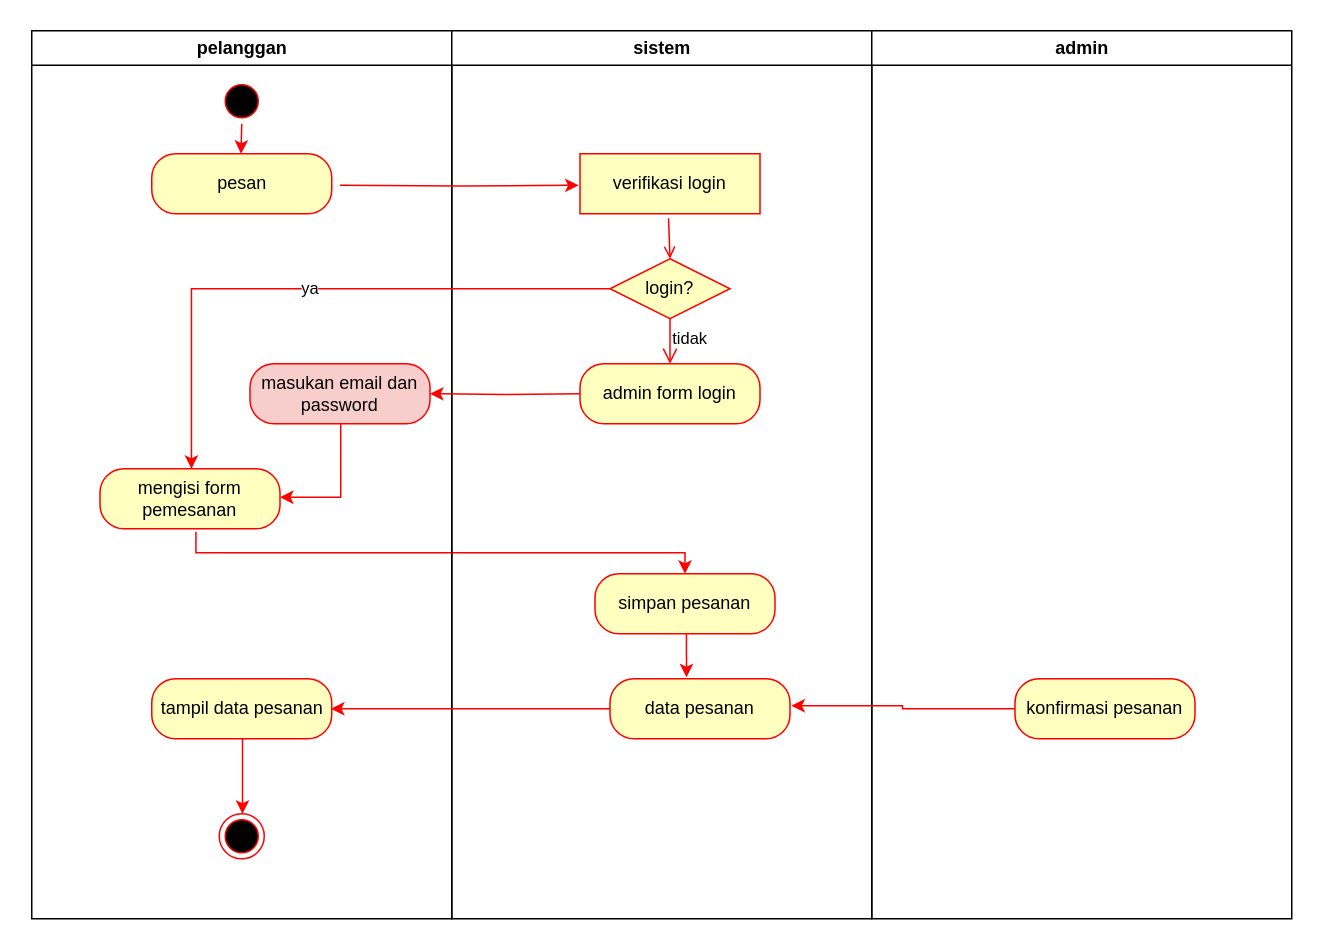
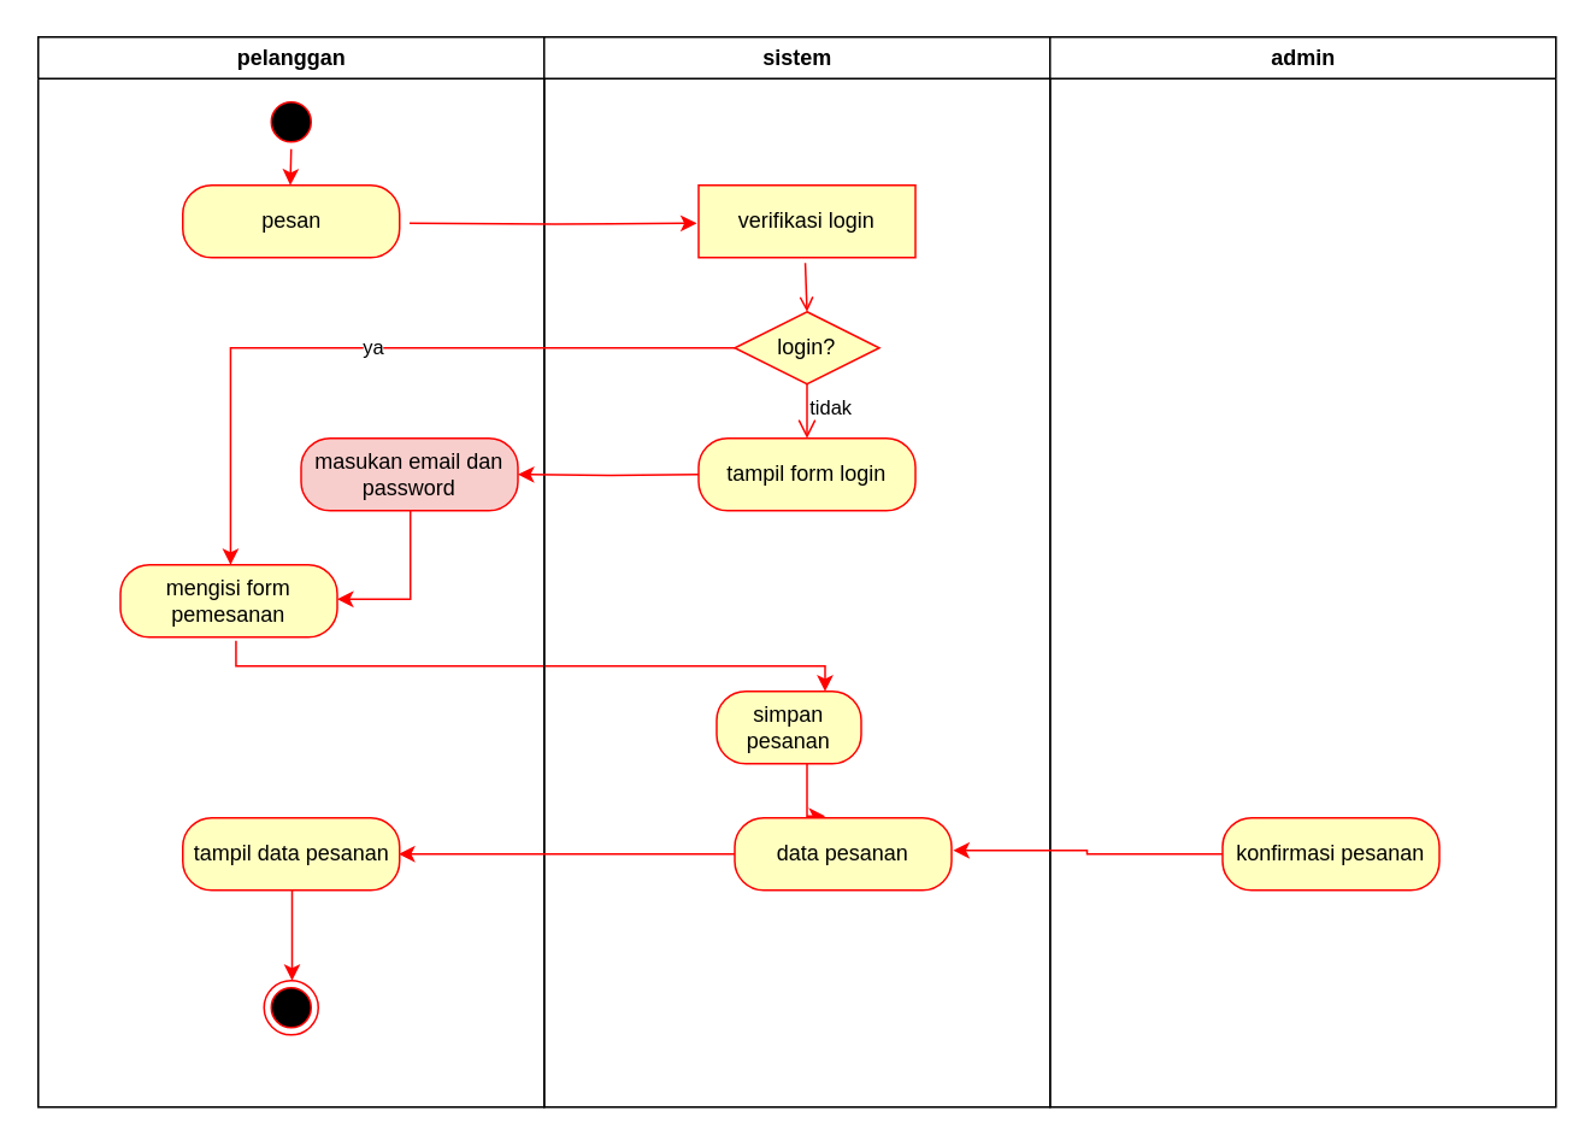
  <mxCell id="0" />
  <mxCell id="1" parent="0" />
  <mxCell id="2" value="pelanggan" style="swimlane;whiteSpace=wrap" parent="1" vertex="1"><mxGeometry x="20.5" y="20" width="280" height="592" as="geometry" /></mxCell>
  <mxCell id="3" style="edgeStyle=orthogonalEdgeStyle;rounded=0;orthogonalLoop=1;jettySize=auto;html=1;exitX=0.5;exitY=1;exitDx=0;exitDy=0;entryX=0.496;entryY=0;entryDx=0;entryDy=0;entryPerimeter=0;strokeColor=#FF0000;" edge="1" parent="2" source="4" target="5"><mxGeometry relative="1" as="geometry" /></mxCell>
  <mxCell id="4" value="" style="ellipse;shape=startState;fillColor=#000000;strokeColor=#ff0000;" parent="2" vertex="1"><mxGeometry x="125" y="32" width="30" height="30" as="geometry" /></mxCell>
  <mxCell id="5" value="pesan" style="rounded=1;whiteSpace=wrap;html=1;arcSize=40;fontColor=#000000;fillColor=#ffffc0;strokeColor=#ff0000;" vertex="1" parent="2"><mxGeometry x="80" y="82" width="120" height="40" as="geometry" /></mxCell>
  <mxCell id="6" style="edgeStyle=elbowEdgeStyle;rounded=0;orthogonalLoop=1;jettySize=auto;html=1;strokeColor=#FF0000;exitX=0.533;exitY=1.05;exitDx=0;exitDy=0;exitPerimeter=0;elbow=vertical;" edge="1" parent="2" source="7"><mxGeometry relative="1" as="geometry"><mxPoint x="435.5" y="362" as="targetPoint" /><mxPoint x="105.5" y="342" as="sourcePoint" /></mxGeometry></mxCell>
  <mxCell id="7" value="mengisi form pemesanan" style="rounded=1;whiteSpace=wrap;html=1;arcSize=40;fontColor=#000000;fillColor=#ffffc0;strokeColor=#ff0000;" vertex="1" parent="2"><mxGeometry x="45.5" y="292" width="120" height="40" as="geometry" /></mxCell>
  <mxCell id="8" style="edgeStyle=elbowEdgeStyle;rounded=0;orthogonalLoop=1;jettySize=auto;html=1;strokeColor=#FF0000;exitX=0.504;exitY=1;exitDx=0;exitDy=0;exitPerimeter=0;entryX=1;entryY=0.475;entryDx=0;entryDy=0;entryPerimeter=0;" edge="1" parent="2" source="9" target="7"><mxGeometry relative="1" as="geometry"><mxPoint x="205.5" y="312" as="targetPoint" /><Array as="points"><mxPoint x="206" y="292" /></Array></mxGeometry></mxCell>
  <mxCell id="9" value="masukan email dan password" style="rounded=1;whiteSpace=wrap;html=1;arcSize=40;fontColor=#000000;fillColor=#f8cecc;strokeColor=#ff0000;" vertex="1" parent="2"><mxGeometry x="145.5" y="222" width="120" height="40" as="geometry" /></mxCell>
  <mxCell id="10" style="edgeStyle=elbowEdgeStyle;rounded=0;orthogonalLoop=1;jettySize=auto;html=1;entryX=0.5;entryY=0;entryDx=0;entryDy=0;strokeColor=#FF0000;" edge="1" parent="2" source="11" target="12"><mxGeometry relative="1" as="geometry" /></mxCell>
  <mxCell id="11" value="tampil data pesanan" style="rounded=1;whiteSpace=wrap;html=1;arcSize=40;fontColor=#000000;fillColor=#ffffc0;strokeColor=#ff0000;" vertex="1" parent="2"><mxGeometry x="80" y="432" width="120" height="40" as="geometry" /></mxCell>
  <mxCell id="12" value="" style="ellipse;html=1;shape=endState;fillColor=#000000;strokeColor=#ff0000;" vertex="1" parent="2"><mxGeometry x="125" y="522" width="30" height="30" as="geometry" /></mxCell>
  <mxCell id="13" value="sistem" style="swimlane;whiteSpace=wrap" parent="1" vertex="1"><mxGeometry x="300.5" y="20" width="280" height="592" as="geometry" /></mxCell>
  <mxCell id="14" style="edgeStyle=orthogonalEdgeStyle;rounded=0;orthogonalLoop=1;jettySize=auto;html=1;entryX=0.5;entryY=0;entryDx=0;entryDy=0;strokeColor=#FF0000;exitX=0.492;exitY=1.075;exitDx=0;exitDy=0;exitPerimeter=0;endArrow=open;" edge="1" parent="13" source="15" target="16"><mxGeometry relative="1" as="geometry" /></mxCell>
  <mxCell id="15" value="verifikasi login" style="whiteSpace=wrap;html=1;arcSize=40;fontColor=#000000;fillColor=#ffffc0;strokeColor=#ff0000;rounded=0;" vertex="1" parent="13"><mxGeometry x="85.5" y="82" width="120" height="40" as="geometry" /></mxCell>
  <mxCell id="16" value="login?" style="rhombus;whiteSpace=wrap;html=1;fontColor=#000000;fillColor=#ffffc0;strokeColor=#ff0000;" vertex="1" parent="13"><mxGeometry x="105.5" y="152" width="80" height="40" as="geometry" /></mxCell>
  <mxCell id="17" value="tidak" style="edgeStyle=orthogonalEdgeStyle;html=1;align=left;verticalAlign=top;endArrow=open;endSize=8;strokeColor=#ff0000;rounded=0;" edge="1" source="16" parent="13"><mxGeometry x="-1" relative="1" as="geometry"><mxPoint x="145.5" y="222" as="targetPoint" /></mxGeometry></mxCell>
- <mxCell id="18" value="admin form login" style="rounded=1;whiteSpace=wrap;html=1;arcSize=40;fontColor=#000000;fillColor=#ffffc0;strokeColor=#ff0000;" vertex="1" parent="13"><mxGeometry x="85.5" y="222" width="120" height="40" as="geometry" /></mxCell>
+ <mxCell id="18" value="tampil form login" style="rounded=1;whiteSpace=wrap;html=1;arcSize=40;fontColor=#000000;fillColor=#ffffc0;strokeColor=#ff0000;" vertex="1" parent="13"><mxGeometry x="85.5" y="222" width="120" height="40" as="geometry" /></mxCell>
  <mxCell id="19" style="edgeStyle=elbowEdgeStyle;rounded=0;orthogonalLoop=1;jettySize=auto;html=1;entryX=0.417;entryY=-0.025;entryDx=0;entryDy=0;entryPerimeter=0;strokeColor=#FF0000;exitX=0.508;exitY=0.975;exitDx=0;exitDy=0;exitPerimeter=0;" edge="1" parent="13" source="20" target="21"><mxGeometry relative="1" as="geometry" /></mxCell>
- <mxCell id="20" value="simpan pesanan" style="rounded=1;whiteSpace=wrap;html=1;arcSize=40;fontColor=#000000;fillColor=#ffffc0;strokeColor=#ff0000;" vertex="1" parent="13"><mxGeometry x="95.5" y="362" width="120" height="40" as="geometry" /></mxCell>
+ <mxCell id="20" value="simpan pesanan" style="rounded=1;whiteSpace=wrap;html=1;arcSize=40;fontColor=#000000;fillColor=#ffffc0;strokeColor=#ff0000;" vertex="1" parent="13"><mxGeometry x="95.5" y="362" width="80" height="40" as="geometry" /></mxCell>
  <mxCell id="21" value="data pesanan" style="rounded=1;whiteSpace=wrap;html=1;arcSize=40;fontColor=#000000;fillColor=#ffffc0;strokeColor=#ff0000;" vertex="1" parent="13"><mxGeometry x="105.5" y="432" width="120" height="40" as="geometry" /></mxCell>
  <mxCell id="22" value="admin" style="swimlane;whiteSpace=wrap" parent="1" vertex="1"><mxGeometry x="580.5" y="20" width="280" height="592" as="geometry" /></mxCell>
  <mxCell id="23" value="konfirmasi pesanan" style="rounded=1;whiteSpace=wrap;html=1;arcSize=40;fontColor=#000000;fillColor=#ffffc0;strokeColor=#ff0000;" vertex="1" parent="22"><mxGeometry x="95.5" y="432" width="120" height="40" as="geometry" /></mxCell>
  <mxCell id="24" style="edgeStyle=orthogonalEdgeStyle;rounded=0;orthogonalLoop=1;jettySize=auto;html=1;entryX=-0.008;entryY=0.525;entryDx=0;entryDy=0;entryPerimeter=0;strokeColor=#FF0000;" edge="1" parent="1" target="15"><mxGeometry relative="1" as="geometry"><mxPoint x="226" y="123" as="sourcePoint" /></mxGeometry></mxCell>
  <mxCell id="25" style="edgeStyle=orthogonalEdgeStyle;rounded=0;orthogonalLoop=1;jettySize=auto;html=1;entryX=1;entryY=0.5;entryDx=0;entryDy=0;entryPerimeter=0;strokeColor=#FF0000;" edge="1" parent="1" target="9"><mxGeometry relative="1" as="geometry"><mxPoint x="386" y="262" as="sourcePoint" /></mxGeometry></mxCell>
  <mxCell id="26" value="ya" style="edgeStyle=elbowEdgeStyle;rounded=0;orthogonalLoop=1;jettySize=auto;html=1;exitX=0;exitY=0.5;exitDx=0;exitDy=0;strokeColor=#FF0000;elbow=vertical;entryX=0.508;entryY=0;entryDx=0;entryDy=0;entryPerimeter=0;" edge="1" parent="1" source="16" target="7"><mxGeometry relative="1" as="geometry"><mxPoint x="96" y="192" as="targetPoint" /><Array as="points"><mxPoint x="266" y="192" /></Array></mxGeometry></mxCell>
  <mxCell id="27" style="edgeStyle=elbowEdgeStyle;rounded=0;orthogonalLoop=1;jettySize=auto;html=1;entryX=1.008;entryY=0.45;entryDx=0;entryDy=0;entryPerimeter=0;strokeColor=#FF0000;" edge="1" parent="1" target="21"><mxGeometry relative="1" as="geometry"><mxPoint x="676" y="472" as="sourcePoint" /></mxGeometry></mxCell>
  <mxCell id="28" style="edgeStyle=elbowEdgeStyle;rounded=0;orthogonalLoop=1;jettySize=auto;html=1;entryX=0.996;entryY=0.5;entryDx=0;entryDy=0;entryPerimeter=0;strokeColor=#FF0000;" edge="1" parent="1" target="11"><mxGeometry relative="1" as="geometry"><mxPoint x="406" y="472" as="sourcePoint" /></mxGeometry></mxCell>
